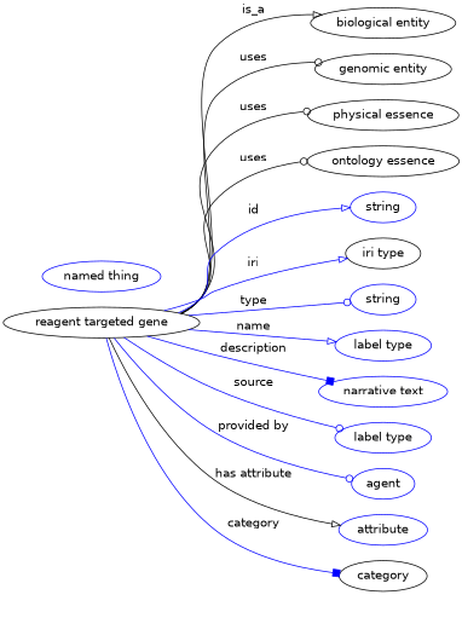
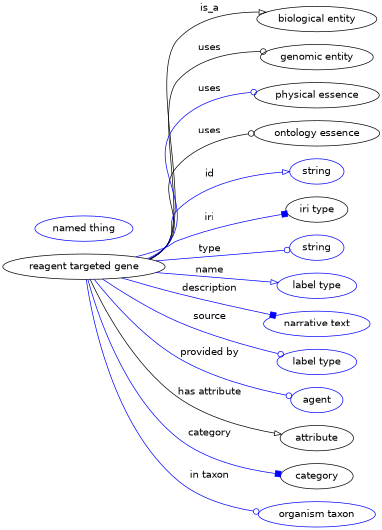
  digraph {
    fontname="DejaVu Sans"
    rankdir=LR
    node [fontname="DejaVu Sans" color=blue]
    edge [arrowhead=odot fontname="DejaVu Sans" color=blue style=solid]
    n1 [height=0.5 label="reagent targeted gene" width=3.1955 color=""]
    "biological entity" [height=0.5 width=2.3651 color=""]
    "genomic entity" [height=0.5 width=2.2206 color=""]
    "physical essence" [height=0.5 width=2.4553 color=""]
    n5 [height=0.5 label="ontology essence" width=2.1304 color=""]
    n6 [height=0.5 label=string width=1.0652]
    n7 [color=black height=0.5 label="iri type" width=1.2277]
    n8 [height=0.5 label=string width=1.0652]
    n9 [height=0.5 label="label type" width=1.5707]
    n10 [height=0.5 label="narrative text" width=2.0943]
    n11 [height=0.5 label="label type" width=1.5707]
    n12 [height=0.5 label=agent width=1.0291]
-   n13 [height=0.5 label=attribute width=1.4443]
+   n13 [color=black height=0.5 label=attribute width=1.4443]
    category [height=0.5 width=1.4263 color=""]
+   n15 [height=0.5 label="organism taxon" width=2.3109]
    n16 [height=0.5 label="named thing" width=1.9318]
    n1 -> "biological entity" [arrowhead=onormal label=is_a color="" style=""]
    n1 -> "genomic entity" [label=uses color="" style=""]
-   n1 -> "physical essence" [label=uses color="" style=""]
+   n1 -> "physical essence" [label=uses style=""]
    n1 -> n5 [label=uses color="" style=""]
    n1 -> n6 [arrowhead=onormal label=id]
-   n1 -> n7 [arrowhead=onormal label=iri]
+   n1 -> n7 [arrowhead=box label=iri]
    n1 -> n8 [label=type]
    n1 -> n9 [arrowhead=onormal label=name]
    n1 -> n10 [arrowhead=box label=description]
    n1 -> n11 [label=source]
    n1 -> n12 [label="provided by"]
    n1 -> n13 [arrowhead=onormal color=black label="has attribute"]
    n1 -> category [arrowhead=box label=category]
+   n1 -> n15 [label="in taxon"]
  }
